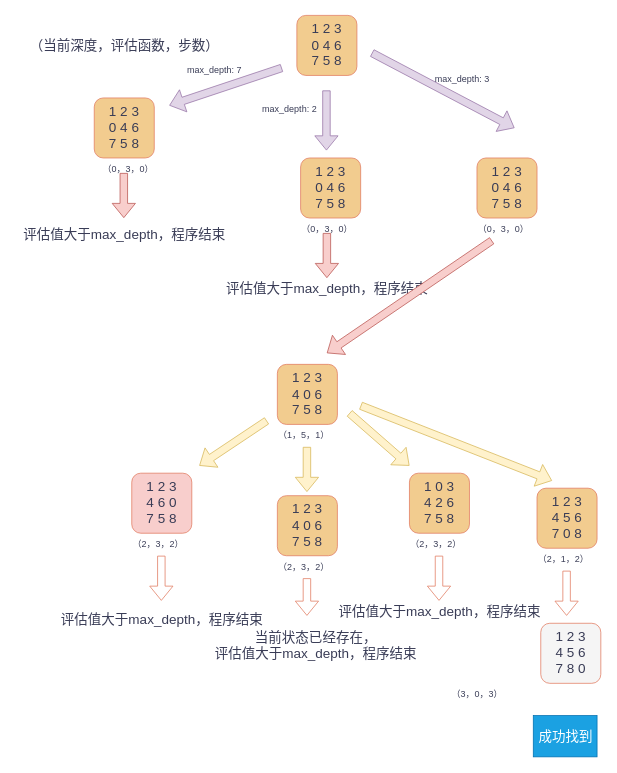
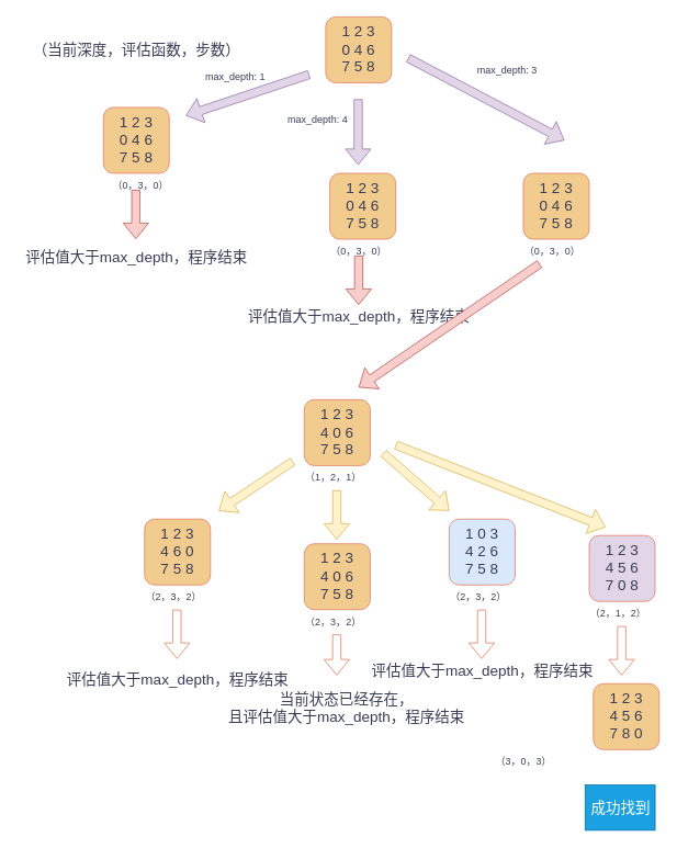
  <mxCell id="0" />
  <mxCell id="1" parent="0" />
  <mxCell id="2" value="&lt;font style=&quot;font-size: 18px;&quot;&gt;1 2 3&lt;/font&gt;&lt;div&gt;&lt;font style=&quot;font-size: 18px;&quot;&gt;0 4 6&lt;/font&gt;&lt;/div&gt;&lt;div&gt;&lt;font style=&quot;font-size: 18px;&quot;&gt;7 5 8&lt;/font&gt;&lt;/div&gt;" style="whiteSpace=wrap;html=1;aspect=fixed;labelBackgroundColor=none;fillColor=#F2CC8F;strokeColor=#E07A5F;fontColor=#393C56;rounded=1;" vertex="1" parent="1"><mxGeometry x="395" y="20" width="80" height="80" as="geometry" /></mxCell>
  <mxCell id="3" value="&lt;font style=&quot;font-size: 18px;&quot;&gt;1 2 3&lt;/font&gt;&lt;div&gt;&lt;font style=&quot;font-size: 18px;&quot;&gt;0 4 6&lt;/font&gt;&lt;/div&gt;&lt;div&gt;&lt;font style=&quot;font-size: 18px;&quot;&gt;7 5 8&lt;/font&gt;&lt;/div&gt;" style="whiteSpace=wrap;html=1;aspect=fixed;labelBackgroundColor=none;fillColor=#F2CC8F;strokeColor=#E07A5F;fontColor=#393C56;rounded=1;" vertex="1" parent="1"><mxGeometry x="125" y="130" width="80" height="80" as="geometry" /></mxCell>
  <mxCell id="4" value="" style="shape=flexArrow;endArrow=classic;html=1;rounded=1;labelBackgroundColor=none;strokeColor=#9673a6;fontColor=default;fillColor=#e1d5e7;" edge="1" parent="1"><mxGeometry width="50" height="50" relative="1" as="geometry"><mxPoint x="375" y="90" as="sourcePoint" /><mxPoint x="225" y="140" as="targetPoint" /></mxGeometry></mxCell>
  <mxCell id="5" value="&lt;font style=&quot;font-size: 18px;&quot;&gt;（当前深度，评估函数，步数）&lt;/font&gt;" style="text;html=1;align=center;verticalAlign=middle;resizable=0;points=[];autosize=1;strokeColor=none;fillColor=none;labelBackgroundColor=none;fontColor=#393C56;rounded=1;" vertex="1" parent="1"><mxGeometry x="25" y="40" width="280" height="40" as="geometry" /></mxCell>
  <mxCell id="6" value="（0，3，0）" style="text;html=1;align=center;verticalAlign=middle;resizable=0;points=[];autosize=1;strokeColor=none;fillColor=none;labelBackgroundColor=none;fontColor=#393C56;rounded=1;" vertex="1" parent="1"><mxGeometry x="125" y="210" width="90" height="30" as="geometry" /></mxCell>
- <mxCell id="7" value="max_depth: 7" style="text;html=1;align=center;verticalAlign=middle;resizable=0;points=[];autosize=1;strokeColor=none;fillColor=none;labelBackgroundColor=none;fontColor=#393C56;rounded=1;" vertex="1" parent="1"><mxGeometry x="235" y="78" width="100" height="30" as="geometry" /></mxCell>
+ <mxCell id="7" value="max_depth: 1" style="text;html=1;align=center;verticalAlign=middle;resizable=0;points=[];autosize=1;strokeColor=none;fillColor=none;labelBackgroundColor=none;fontColor=#393C56;rounded=1;" vertex="1" parent="1"><mxGeometry x="235" y="78" width="100" height="30" as="geometry" /></mxCell>
  <mxCell id="8" value="" style="shape=flexArrow;endArrow=classic;html=1;rounded=1;labelBackgroundColor=none;strokeColor=#b85450;fontColor=default;fillColor=#f8cecc;" edge="1" parent="1"><mxGeometry width="50" height="50" relative="1" as="geometry"><mxPoint x="164.41" y="230" as="sourcePoint" /><mxPoint x="164.41" y="290" as="targetPoint" /></mxGeometry></mxCell>
  <mxCell id="9" value="&lt;font style=&quot;font-size: 18px;&quot;&gt;评估值大于max_depth，程序结束&lt;/font&gt;" style="text;html=1;align=center;verticalAlign=middle;resizable=0;points=[];autosize=1;strokeColor=none;fillColor=none;labelBackgroundColor=none;fontColor=#393C56;rounded=1;" vertex="1" parent="1"><mxGeometry x="20" y="293" width="290" height="40" as="geometry" /></mxCell>
  <mxCell id="10" value="" style="shape=flexArrow;endArrow=classic;html=1;rounded=1;labelBackgroundColor=none;strokeColor=#9673a6;fontColor=default;fillColor=#e1d5e7;" edge="1" parent="1"><mxGeometry width="50" height="50" relative="1" as="geometry"><mxPoint x="434.41" y="120" as="sourcePoint" /><mxPoint x="434.41" y="200" as="targetPoint" /></mxGeometry></mxCell>
- <mxCell id="11" value="max_depth: 2" style="text;html=1;align=center;verticalAlign=middle;resizable=0;points=[];autosize=1;strokeColor=none;fillColor=none;labelBackgroundColor=none;fontColor=#393C56;rounded=1;" vertex="1" parent="1"><mxGeometry x="335" y="130" width="100" height="30" as="geometry" /></mxCell>
+ <mxCell id="11" value="max_depth: 4" style="text;html=1;align=center;verticalAlign=middle;resizable=0;points=[];autosize=1;strokeColor=none;fillColor=none;labelBackgroundColor=none;fontColor=#393C56;rounded=1;" vertex="1" parent="1"><mxGeometry x="335" y="130" width="100" height="30" as="geometry" /></mxCell>
  <mxCell id="12" value="&lt;font style=&quot;font-size: 18px;&quot;&gt;1 2 3&lt;/font&gt;&lt;div&gt;&lt;font style=&quot;font-size: 18px;&quot;&gt;0 4 6&lt;/font&gt;&lt;/div&gt;&lt;div&gt;&lt;font style=&quot;font-size: 18px;&quot;&gt;7 5 8&lt;/font&gt;&lt;/div&gt;" style="whiteSpace=wrap;html=1;aspect=fixed;labelBackgroundColor=none;fillColor=#F2CC8F;strokeColor=#E07A5F;fontColor=#393C56;rounded=1;" vertex="1" parent="1"><mxGeometry x="400" y="210" width="80" height="80" as="geometry" /></mxCell>
  <mxCell id="13" value="" style="edgeStyle=orthogonalEdgeStyle;rounded=1;orthogonalLoop=1;jettySize=auto;html=1;strokeColor=#E07A5F;fontColor=#393C56;fillColor=#F2CC8F;" edge="1" parent="1" source="14" target="15"><mxGeometry relative="1" as="geometry" /></mxCell>
  <mxCell id="14" value="（0，3，0）" style="text;html=1;align=center;verticalAlign=middle;resizable=0;points=[];autosize=1;strokeColor=none;fillColor=none;labelBackgroundColor=none;fontColor=#393C56;rounded=1;" vertex="1" parent="1"><mxGeometry x="390" y="290" width="90" height="30" as="geometry" /></mxCell>
  <mxCell id="15" value="&lt;font style=&quot;font-size: 18px;&quot;&gt;评估值大于max_depth，程序结束&lt;/font&gt;" style="text;html=1;align=center;verticalAlign=middle;resizable=0;points=[];autosize=1;strokeColor=none;fillColor=none;labelBackgroundColor=none;fontColor=#393C56;rounded=1;" vertex="1" parent="1"><mxGeometry x="290" y="365" width="290" height="40" as="geometry" /></mxCell>
  <mxCell id="16" value="" style="shape=flexArrow;endArrow=classic;html=1;rounded=1;labelBackgroundColor=none;strokeColor=#9673a6;fontColor=default;fillColor=#e1d5e7;" edge="1" parent="1"><mxGeometry width="50" height="50" relative="1" as="geometry"><mxPoint x="495" y="70" as="sourcePoint" /><mxPoint x="685" y="170" as="targetPoint" /></mxGeometry></mxCell>
- <mxCell id="17" value="max_depth: 3" style="text;html=1;align=center;verticalAlign=middle;resizable=0;points=[];autosize=1;strokeColor=none;fillColor=none;labelBackgroundColor=none;fontColor=#393C56;rounded=1;" vertex="1" parent="1"><mxGeometry x="565" y="90" width="100" height="30" as="geometry" /></mxCell>
+ <mxCell id="17" value="max_depth: 3" style="text;html=1;align=center;verticalAlign=middle;resizable=0;points=[];autosize=1;strokeColor=none;fillColor=none;labelBackgroundColor=none;fontColor=#393C56;rounded=1;" vertex="1" parent="1"><mxGeometry x="565" y="70" width="100" height="30" as="geometry" /></mxCell>
  <mxCell id="18" value="&lt;font style=&quot;font-size: 18px;&quot;&gt;1 2 3&lt;/font&gt;&lt;div&gt;&lt;font style=&quot;font-size: 18px;&quot;&gt;0 4 6&lt;/font&gt;&lt;/div&gt;&lt;div&gt;&lt;font style=&quot;font-size: 18px;&quot;&gt;7 5 8&lt;/font&gt;&lt;/div&gt;" style="whiteSpace=wrap;html=1;aspect=fixed;labelBackgroundColor=none;fillColor=#F2CC8F;strokeColor=#E07A5F;fontColor=#393C56;rounded=1;" vertex="1" parent="1"><mxGeometry x="635" y="210" width="80" height="80" as="geometry" /></mxCell>
  <mxCell id="19" value="（0，3，0）" style="text;html=1;align=center;verticalAlign=middle;resizable=0;points=[];autosize=1;strokeColor=none;fillColor=none;labelBackgroundColor=none;fontColor=#393C56;rounded=1;" vertex="1" parent="1"><mxGeometry x="625" y="290" width="90" height="30" as="geometry" /></mxCell>
  <mxCell id="20" value="" style="shape=flexArrow;endArrow=classic;html=1;rounded=1;labelBackgroundColor=none;strokeColor=#b85450;fontColor=default;fillColor=#f8cecc;" edge="1" parent="1"><mxGeometry width="50" height="50" relative="1" as="geometry"><mxPoint x="655" y="320" as="sourcePoint" /><mxPoint x="435" y="470" as="targetPoint" /></mxGeometry></mxCell>
  <mxCell id="21" value="&lt;font style=&quot;font-size: 18px;&quot;&gt;1 2 3&lt;/font&gt;&lt;div&gt;&lt;font style=&quot;font-size: 18px;&quot;&gt;4 0 6&lt;/font&gt;&lt;/div&gt;&lt;div&gt;&lt;font style=&quot;font-size: 18px;&quot;&gt;7 5 8&lt;/font&gt;&lt;/div&gt;" style="whiteSpace=wrap;html=1;aspect=fixed;labelBackgroundColor=none;fillColor=#F2CC8F;strokeColor=#E07A5F;fontColor=#393C56;rounded=1;" vertex="1" parent="1"><mxGeometry x="369" y="485" width="80" height="80" as="geometry" /></mxCell>
- <mxCell id="22" value="（1，5，1）" style="text;html=1;align=center;verticalAlign=middle;resizable=0;points=[];autosize=1;strokeColor=none;fillColor=none;labelBackgroundColor=none;fontColor=#393C56;rounded=1;" vertex="1" parent="1"><mxGeometry x="359" y="565" width="90" height="30" as="geometry" /></mxCell>
- <mxCell id="23" value="&lt;font style=&quot;font-size: 18px;&quot;&gt;1 2 3&lt;/font&gt;&lt;div&gt;&lt;font style=&quot;font-size: 18px;&quot;&gt;4 6 0&lt;/font&gt;&lt;/div&gt;&lt;div&gt;&lt;font style=&quot;font-size: 18px;&quot;&gt;7 5 8&lt;/font&gt;&lt;/div&gt;" style="whiteSpace=wrap;html=1;aspect=fixed;labelBackgroundColor=none;fillColor=#f8cecc;strokeColor=#E07A5F;fontColor=#393C56;rounded=1;" vertex="1" parent="1"><mxGeometry x="175" y="630" width="80" height="80" as="geometry" /></mxCell>
+ <mxCell id="22" value="（1，2，1）" style="text;html=1;align=center;verticalAlign=middle;resizable=0;points=[];autosize=1;strokeColor=none;fillColor=none;labelBackgroundColor=none;fontColor=#393C56;rounded=1;" vertex="1" parent="1"><mxGeometry x="359" y="565" width="90" height="30" as="geometry" /></mxCell>
+ <mxCell id="23" value="&lt;font style=&quot;font-size: 18px;&quot;&gt;1 2 3&lt;/font&gt;&lt;div&gt;&lt;font style=&quot;font-size: 18px;&quot;&gt;4 6 0&lt;/font&gt;&lt;/div&gt;&lt;div&gt;&lt;font style=&quot;font-size: 18px;&quot;&gt;7 5 8&lt;/font&gt;&lt;/div&gt;" style="whiteSpace=wrap;html=1;aspect=fixed;labelBackgroundColor=none;fillColor=#F2CC8F;strokeColor=#E07A5F;fontColor=#393C56;rounded=1;" vertex="1" parent="1"><mxGeometry x="175" y="630" width="80" height="80" as="geometry" /></mxCell>
  <mxCell id="24" value="（2，3，2）" style="text;html=1;align=center;verticalAlign=middle;resizable=0;points=[];autosize=1;strokeColor=none;fillColor=none;labelBackgroundColor=none;fontColor=#393C56;rounded=1;" vertex="1" parent="1"><mxGeometry x="165" y="710" width="90" height="30" as="geometry" /></mxCell>
  <mxCell id="25" value="" style="shape=flexArrow;endArrow=classic;html=1;rounded=1;labelBackgroundColor=none;strokeColor=#d6b656;fontColor=default;fillColor=#fff2cc;" edge="1" parent="1"><mxGeometry width="50" height="50" relative="1" as="geometry"><mxPoint x="355" y="560" as="sourcePoint" /><mxPoint x="265" y="620" as="targetPoint" /></mxGeometry></mxCell>
  <mxCell id="26" value="" style="shape=flexArrow;endArrow=classic;html=1;rounded=1;labelBackgroundColor=none;strokeColor=#E07A5F;fontColor=default;" edge="1" parent="1"><mxGeometry width="50" height="50" relative="1" as="geometry"><mxPoint x="214.41" y="740" as="sourcePoint" /><mxPoint x="214.41" y="800" as="targetPoint" /></mxGeometry></mxCell>
  <mxCell id="27" value="&lt;font style=&quot;font-size: 18px;&quot;&gt;评估值大于max_depth，程序结束&lt;/font&gt;" style="text;html=1;align=center;verticalAlign=middle;resizable=0;points=[];autosize=1;strokeColor=none;fillColor=none;labelBackgroundColor=none;fontColor=#393C56;rounded=1;" vertex="1" parent="1"><mxGeometry x="70" y="805" width="290" height="40" as="geometry" /></mxCell>
  <mxCell id="28" value="" style="shape=flexArrow;endArrow=classic;html=1;rounded=1;labelBackgroundColor=none;strokeColor=#d6b656;fontColor=default;fillColor=#fff2cc;" edge="1" parent="1"><mxGeometry width="50" height="50" relative="1" as="geometry"><mxPoint x="408.41" y="595" as="sourcePoint" /><mxPoint x="408.41" y="655" as="targetPoint" /></mxGeometry></mxCell>
  <mxCell id="29" value="&lt;font style=&quot;font-size: 18px;&quot;&gt;1 2 3&lt;/font&gt;&lt;div&gt;&lt;font style=&quot;font-size: 18px;&quot;&gt;4 0 6&lt;/font&gt;&lt;/div&gt;&lt;div&gt;&lt;font style=&quot;font-size: 18px;&quot;&gt;7 5 8&lt;/font&gt;&lt;/div&gt;" style="whiteSpace=wrap;html=1;aspect=fixed;labelBackgroundColor=none;fillColor=#F2CC8F;strokeColor=#E07A5F;fontColor=#393C56;rounded=1;" vertex="1" parent="1"><mxGeometry x="369" y="660" width="80" height="80" as="geometry" /></mxCell>
  <mxCell id="30" value="（2，3，2）" style="text;html=1;align=center;verticalAlign=middle;resizable=0;points=[];autosize=1;strokeColor=none;fillColor=none;labelBackgroundColor=none;fontColor=#393C56;rounded=1;" vertex="1" parent="1"><mxGeometry x="359" y="740" width="90" height="30" as="geometry" /></mxCell>
- <mxCell id="31" value="&lt;font style=&quot;font-size: 18px;&quot;&gt;当前状态已经存在，&lt;/font&gt;&lt;div&gt;&lt;font style=&quot;font-size: 18px;&quot;&gt;评估值大于max_depth，程序结束&lt;/font&gt;&lt;/div&gt;" style="text;html=1;align=center;verticalAlign=middle;resizable=0;points=[];autosize=1;strokeColor=none;fillColor=none;labelBackgroundColor=none;fontColor=#393C56;rounded=1;" vertex="1" parent="1"><mxGeometry x="265" y="830" width="310" height="60" as="geometry" /></mxCell>
+ <mxCell id="31" value="&lt;font style=&quot;font-size: 18px;&quot;&gt;当前状态已经存在，&lt;/font&gt;&lt;div&gt;&lt;font style=&quot;font-size: 18px;&quot;&gt;且评估值大于max_depth，程序结束&lt;/font&gt;&lt;/div&gt;" style="text;html=1;align=center;verticalAlign=middle;resizable=0;points=[];autosize=1;strokeColor=none;fillColor=none;labelBackgroundColor=none;fontColor=#393C56;rounded=1;" vertex="1" parent="1"><mxGeometry x="265" y="830" width="310" height="60" as="geometry" /></mxCell>
  <mxCell id="32" value="" style="shape=flexArrow;endArrow=classic;html=1;rounded=1;labelBackgroundColor=none;strokeColor=#E07A5F;fontColor=default;" edge="1" parent="1"><mxGeometry width="50" height="50" relative="1" as="geometry"><mxPoint x="408.41" y="770" as="sourcePoint" /><mxPoint x="408.41" y="820" as="targetPoint" /></mxGeometry></mxCell>
  <mxCell id="33" value="" style="shape=flexArrow;endArrow=classic;html=1;rounded=1;labelBackgroundColor=none;strokeColor=#d6b656;fontColor=default;fillColor=#fff2cc;" edge="1" parent="1"><mxGeometry width="50" height="50" relative="1" as="geometry"><mxPoint x="465" y="550" as="sourcePoint" /><mxPoint x="545" y="620" as="targetPoint" /></mxGeometry></mxCell>
- <mxCell id="34" value="&lt;font style=&quot;font-size: 18px;&quot;&gt;1 0 3&lt;/font&gt;&lt;div&gt;&lt;font style=&quot;font-size: 18px;&quot;&gt;4 2 6&lt;/font&gt;&lt;/div&gt;&lt;div&gt;&lt;font style=&quot;font-size: 18px;&quot;&gt;7 5 8&lt;/font&gt;&lt;/div&gt;" style="whiteSpace=wrap;html=1;aspect=fixed;labelBackgroundColor=none;fillColor=#F2CC8F;strokeColor=#E07A5F;fontColor=#393C56;rounded=1;" vertex="1" parent="1"><mxGeometry x="545" y="630" width="80" height="80" as="geometry" /></mxCell>
+ <mxCell id="34" value="&lt;font style=&quot;font-size: 18px;&quot;&gt;1 0 3&lt;/font&gt;&lt;div&gt;&lt;font style=&quot;font-size: 18px;&quot;&gt;4 2 6&lt;/font&gt;&lt;/div&gt;&lt;div&gt;&lt;font style=&quot;font-size: 18px;&quot;&gt;7 5 8&lt;/font&gt;&lt;/div&gt;" style="whiteSpace=wrap;html=1;aspect=fixed;labelBackgroundColor=none;fillColor=#dae8fc;strokeColor=#E07A5F;fontColor=#393C56;rounded=1;" vertex="1" parent="1"><mxGeometry x="545" y="630" width="80" height="80" as="geometry" /></mxCell>
  <mxCell id="35" value="（2，3，2）" style="text;html=1;align=center;verticalAlign=middle;resizable=0;points=[];autosize=1;strokeColor=none;fillColor=none;labelBackgroundColor=none;fontColor=#393C56;rounded=1;" vertex="1" parent="1"><mxGeometry x="535" y="710" width="90" height="30" as="geometry" /></mxCell>
  <mxCell id="36" value="" style="shape=flexArrow;endArrow=classic;html=1;rounded=1;labelBackgroundColor=none;strokeColor=#E07A5F;fontColor=default;" edge="1" parent="1"><mxGeometry width="50" height="50" relative="1" as="geometry"><mxPoint x="584.41" y="740" as="sourcePoint" /><mxPoint x="584.41" y="800" as="targetPoint" /></mxGeometry></mxCell>
  <mxCell id="37" value="&lt;font style=&quot;font-size: 18px;&quot;&gt;评估值大于max_depth，程序结束&lt;/font&gt;" style="text;html=1;align=center;verticalAlign=middle;resizable=0;points=[];autosize=1;strokeColor=none;fillColor=none;labelBackgroundColor=none;fontColor=#393C56;rounded=1;" vertex="1" parent="1"><mxGeometry x="440" y="795" width="290" height="40" as="geometry" /></mxCell>
  <mxCell id="38" value="" style="shape=flexArrow;endArrow=classic;html=1;rounded=1;labelBackgroundColor=none;strokeColor=#d6b656;fontColor=default;fillColor=#fff2cc;" edge="1" parent="1"><mxGeometry width="50" height="50" relative="1" as="geometry"><mxPoint x="480" y="540" as="sourcePoint" /><mxPoint x="735" y="640" as="targetPoint" /></mxGeometry></mxCell>
- <mxCell id="39" value="&lt;font style=&quot;font-size: 18px;&quot;&gt;1 2 3&lt;/font&gt;&lt;div&gt;&lt;font style=&quot;font-size: 18px;&quot;&gt;4 5 6&lt;/font&gt;&lt;/div&gt;&lt;div&gt;&lt;font style=&quot;font-size: 18px;&quot;&gt;7 0 8&lt;/font&gt;&lt;/div&gt;" style="whiteSpace=wrap;html=1;aspect=fixed;labelBackgroundColor=none;fillColor=#F2CC8F;strokeColor=#E07A5F;fontColor=#393C56;rounded=1;" vertex="1" parent="1"><mxGeometry x="715" y="650" width="80" height="80" as="geometry" /></mxCell>
+ <mxCell id="39" value="&lt;font style=&quot;font-size: 18px;&quot;&gt;1 2 3&lt;/font&gt;&lt;div&gt;&lt;font style=&quot;font-size: 18px;&quot;&gt;4 5 6&lt;/font&gt;&lt;/div&gt;&lt;div&gt;&lt;font style=&quot;font-size: 18px;&quot;&gt;7 0 8&lt;/font&gt;&lt;/div&gt;" style="whiteSpace=wrap;html=1;aspect=fixed;labelBackgroundColor=none;fillColor=#e1d5e7;strokeColor=#E07A5F;fontColor=#393C56;rounded=1;" vertex="1" parent="1"><mxGeometry x="715" y="650" width="80" height="80" as="geometry" /></mxCell>
  <mxCell id="40" value="（2，1，2）" style="text;html=1;align=center;verticalAlign=middle;resizable=0;points=[];autosize=1;strokeColor=none;fillColor=none;labelBackgroundColor=none;fontColor=#393C56;rounded=1;" vertex="1" parent="1"><mxGeometry x="705" y="730" width="90" height="30" as="geometry" /></mxCell>
  <mxCell id="41" value="" style="shape=flexArrow;endArrow=classic;html=1;rounded=1;labelBackgroundColor=none;strokeColor=#E07A5F;fontColor=default;" edge="1" parent="1"><mxGeometry width="50" height="50" relative="1" as="geometry"><mxPoint x="754.41" y="760" as="sourcePoint" /><mxPoint x="754.41" y="820" as="targetPoint" /></mxGeometry></mxCell>
- <mxCell id="42" value="&lt;font style=&quot;font-size: 18px;&quot;&gt;1 2 3&lt;/font&gt;&lt;div&gt;&lt;font style=&quot;font-size: 18px;&quot;&gt;4 5 6&lt;/font&gt;&lt;/div&gt;&lt;div&gt;&lt;font style=&quot;font-size: 18px;&quot;&gt;7 8 0&lt;/font&gt;&lt;/div&gt;" style="whiteSpace=wrap;html=1;aspect=fixed;labelBackgroundColor=none;fillColor=#f5f5f5;strokeColor=#E07A5F;fontColor=#393C56;rounded=1;" vertex="1" parent="1"><mxGeometry x="720" y="830" width="80" height="80" as="geometry" /></mxCell>
+ <mxCell id="42" value="&lt;font style=&quot;font-size: 18px;&quot;&gt;1 2 3&lt;/font&gt;&lt;div&gt;&lt;font style=&quot;font-size: 18px;&quot;&gt;4 5 6&lt;/font&gt;&lt;/div&gt;&lt;div&gt;&lt;font style=&quot;font-size: 18px;&quot;&gt;7 8 0&lt;/font&gt;&lt;/div&gt;" style="whiteSpace=wrap;html=1;aspect=fixed;labelBackgroundColor=none;fillColor=#F2CC8F;strokeColor=#E07A5F;fontColor=#393C56;rounded=1;" vertex="1" parent="1"><mxGeometry x="720" y="830" width="80" height="80" as="geometry" /></mxCell>
  <mxCell id="43" value="（3，0，3）" style="text;html=1;align=center;verticalAlign=middle;resizable=0;points=[];autosize=1;strokeColor=none;fillColor=none;labelBackgroundColor=none;fontColor=#393C56;rounded=1;" vertex="1" parent="1"><mxGeometry x="590" y="910" width="90" height="30" as="geometry" /></mxCell>
  <mxCell id="44" value="" style="shape=flexArrow;endArrow=classic;html=1;rounded=1;strokeColor=#b85450;fontColor=#393C56;fillColor=#f8cecc;" edge="1" parent="1"><mxGeometry width="50" height="50" relative="1" as="geometry"><mxPoint x="435" y="310" as="sourcePoint" /><mxPoint x="435" y="370" as="targetPoint" /></mxGeometry></mxCell>
  <mxCell id="45" value="&lt;font style=&quot;font-size: 18px;&quot;&gt;成功找到&lt;/font&gt;" style="text;html=1;align=center;verticalAlign=middle;resizable=0;points=[];autosize=1;strokeColor=#006EAF;fillColor=#1ba1e2;fontColor=#ffffff;" vertex="1" parent="1"><mxGeometry x="710" y="953" width="85" height="55" as="geometry" /></mxCell>
